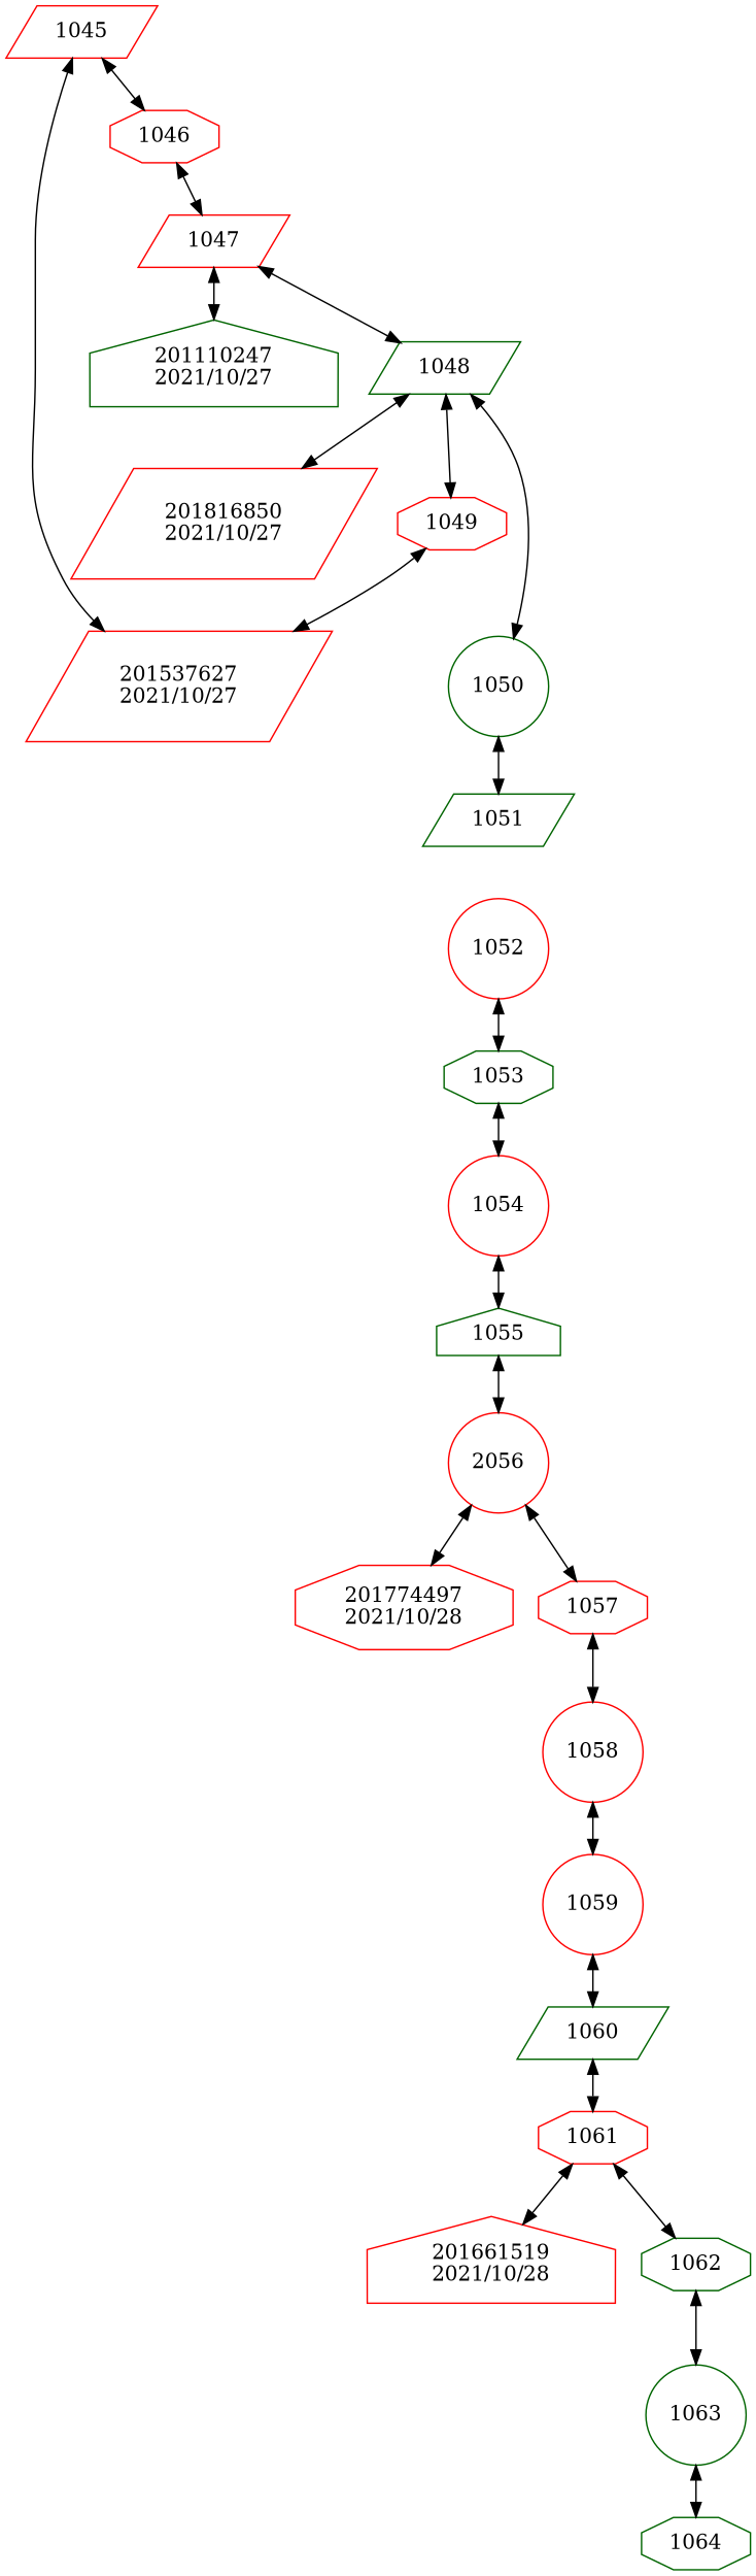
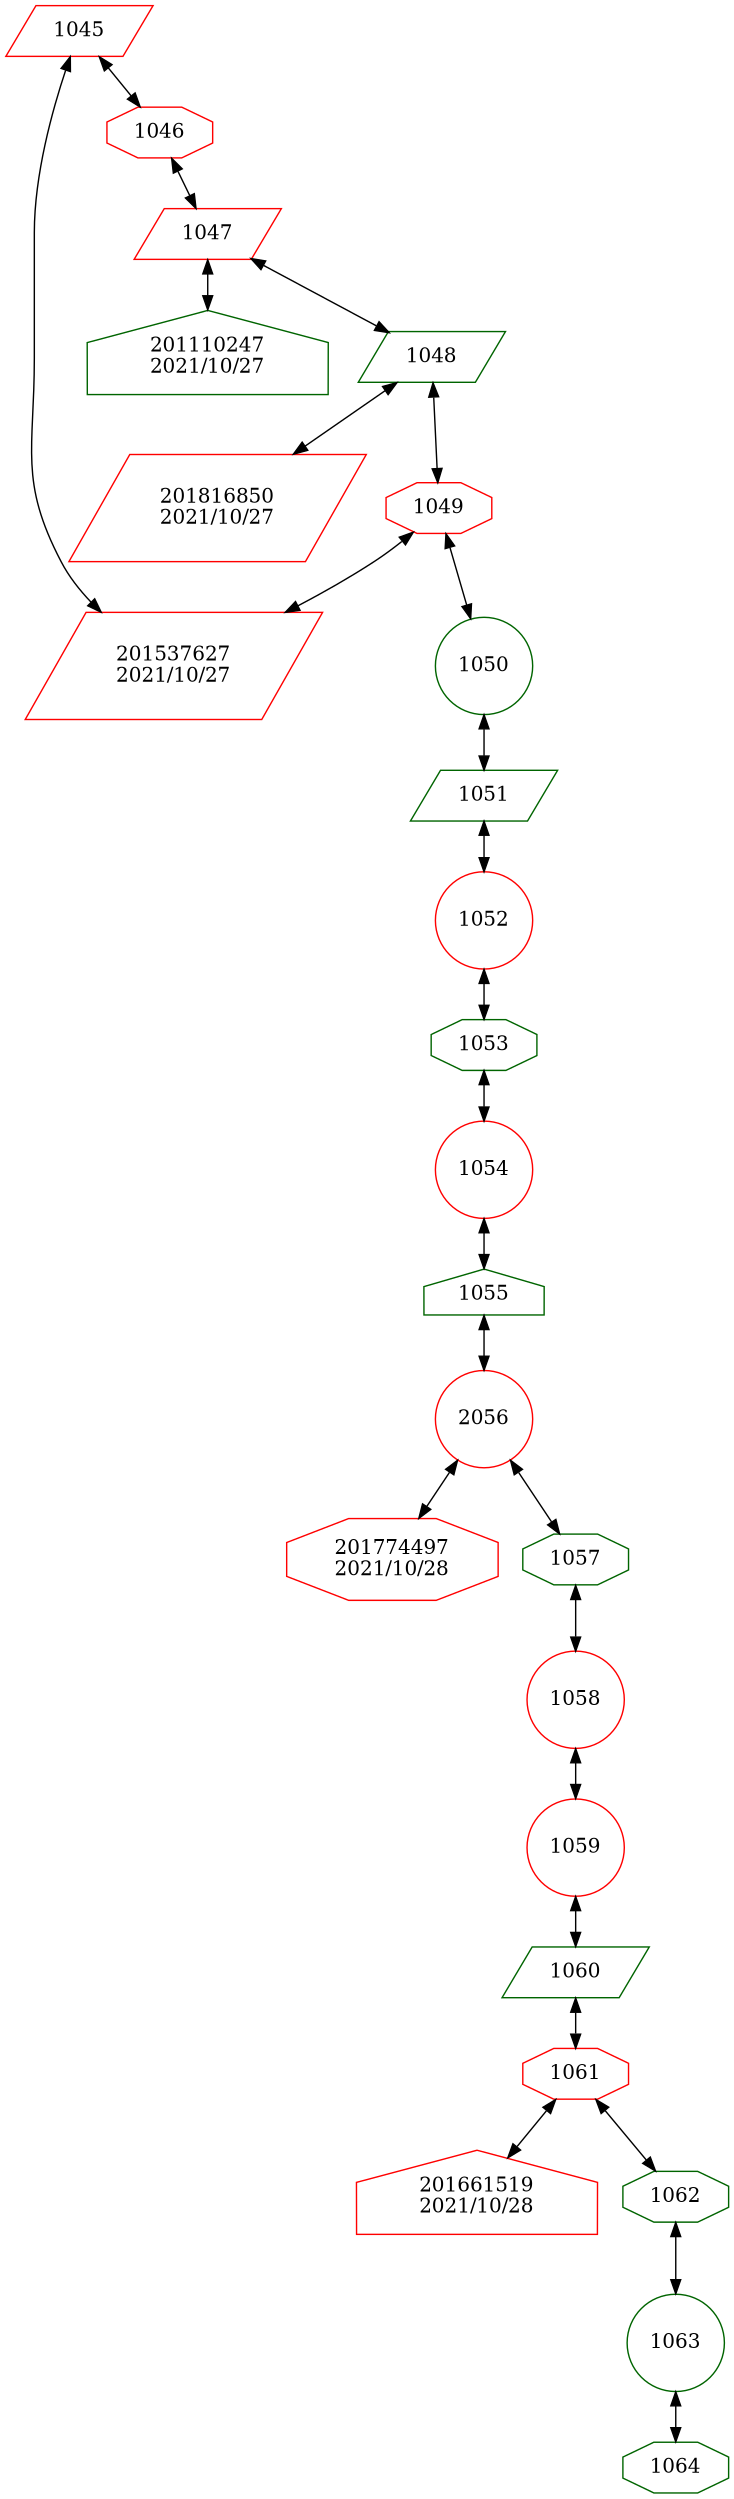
  digraph {
    compound=true
    rankdir=TB
    node [color=red shape=octagon]
    edge [dir=both]
    n1 [label=1045 shape=parallelogram]
    n2 [label="201537627\n2021/10/27" shape=parallelogram]
    n3 [label=1046]
    n4 [label=1047 shape=parallelogram]
    n5 [color=darkgreen label="201110247\n2021/10/27" shape=house]
    n6 [color=darkgreen label=1048 shape=parallelogram]
    n7 [label="201816850\n2021/10/27" shape=parallelogram]
    n8 [label=1049]
    n9 [color=darkgreen label=1050 shape=circle]
    n10 [color=darkgreen label=1051 shape=parallelogram]
    n11 [label=1052 shape=circle]
    n12 [color=darkgreen label=1053]
    n13 [label=1054 shape=circle]
    n14 [color=darkgreen label=1055 shape=house]
    n15 [label=2056 shape=circle]
    n16 [label="201774497\n2021/10/28"]
-   n17 [label=1057]
+   n17 [color=darkgreen label=1057]
    n18 [label=1058 shape=circle]
    n19 [label=1059 shape=circle]
    n20 [color=darkgreen label=1060 shape=parallelogram]
    n21 [label=1061]
    n22 [label="201661519\n2021/10/28" shape=house]
    n23 [color=darkgreen label=1062]
    n24 [color=darkgreen label=1063 shape=circle]
    n25 [color=darkgreen label=1064]
    n1 -> n2
    n1 -> n3
    n3 -> n4
    n4 -> n5
    n4 -> n6
    n6 -> n7
    n6 -> n8
    n8 -> n2
-   n6 -> n9
+   n8 -> n9
    n9 -> n10
+   n10 -> n11
    n11 -> n12
    n12 -> n13
    n13 -> n14
    n14 -> n15
    n15 -> n16
    n15 -> n17
    n17 -> n18
    n18 -> n19
    n19 -> n20
    n20 -> n21
    n21 -> n22
    n21 -> n23
    n23 -> n24
    n24 -> n25
  }
